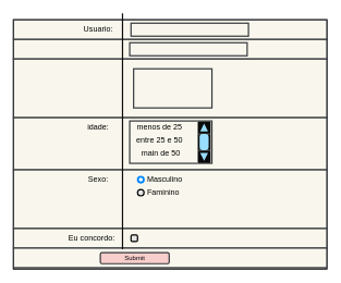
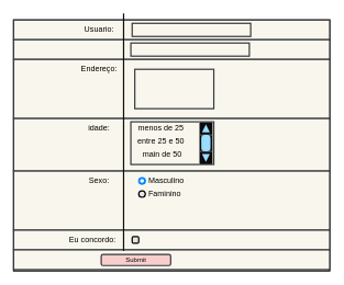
  <mxCell id="0" />
  <mxCell id="1" parent="0" />
  <mxCell id="2" value="" style="rounded=0;whiteSpace=wrap;html=1;fillColor=#f9f7ed;strokeColor=#000000;strokeWidth=2;" vertex="1" parent="1"><mxGeometry x="20" y="30" width="480" height="382" as="geometry" /></mxCell>
  <mxCell id="3" value="" style="rounded=0;whiteSpace=wrap;html=1;strokeColor=#36393d;strokeWidth=2;fillColor=#f9f7ed;" vertex="1" parent="1"><mxGeometry x="20" y="30" width="480" height="30" as="geometry" /></mxCell>
  <mxCell id="4" value="" style="rounded=0;whiteSpace=wrap;html=1;strokeColor=#36393d;strokeWidth=2;fillColor=#f9f7ed;" vertex="1" parent="1"><mxGeometry x="20" y="60" width="480" height="30" as="geometry" /></mxCell>
  <mxCell id="5" value="" style="rounded=0;whiteSpace=wrap;html=1;strokeColor=#36393d;strokeWidth=2;fillColor=#f9f7ed;" vertex="1" parent="1"><mxGeometry x="20" y="90" width="480" height="90" as="geometry" /></mxCell>
  <mxCell id="6" value="" style="rounded=0;whiteSpace=wrap;html=1;strokeColor=#36393d;strokeWidth=2;fillColor=#f9f7ed;" vertex="1" parent="1"><mxGeometry x="20" y="180" width="480" height="80" as="geometry" /></mxCell>
  <mxCell id="7" value="" style="rounded=0;whiteSpace=wrap;html=1;strokeColor=#36393d;strokeWidth=2;fillColor=#f9f7ed;" vertex="1" parent="1"><mxGeometry x="20" y="260" width="480" height="90" as="geometry" /></mxCell>
  <mxCell id="8" value="" style="rounded=0;whiteSpace=wrap;html=1;strokeColor=#36393d;strokeWidth=2;fillColor=#f9f7ed;" vertex="1" parent="1"><mxGeometry x="20" y="350" width="480" height="30" as="geometry" /></mxCell>
  <mxCell id="9" value="" style="rounded=0;whiteSpace=wrap;html=1;strokeColor=#36393d;strokeWidth=2;fillColor=#f9f7ed;" vertex="1" parent="1"><mxGeometry x="20" y="380" width="480" height="30" as="geometry" /></mxCell>
  <mxCell id="10" value="" style="endArrow=none;html=1;fontColor=#000000;strokeWidth=2;strokeColor=#0d0c0c;exitX=0.348;exitY=0.054;exitDx=0;exitDy=0;exitPerimeter=0;" edge="1" parent="1" source="9"><mxGeometry width="50" height="50" relative="1" as="geometry"><mxPoint x="187" y="450" as="sourcePoint" /><mxPoint x="187" y="20" as="targetPoint" /></mxGeometry></mxCell>
  <mxCell id="11" value="Usuario:" style="text;html=1;strokeColor=none;fillColor=none;align=center;verticalAlign=middle;whiteSpace=wrap;rounded=0;strokeWidth=2;fontColor=#000000;" vertex="1" parent="1"><mxGeometry x="120" y="30" width="60" height="30" as="geometry" /></mxCell>
+ <mxCell id="12" value="Endereço:" style="text;html=1;strokeColor=none;fillColor=none;align=center;verticalAlign=middle;whiteSpace=wrap;rounded=0;strokeWidth=2;fontColor=#000000;" vertex="1" parent="1"><mxGeometry x="120" y="90" width="60" height="30" as="geometry" /></mxCell>
  <mxCell id="13" value="idade:" style="text;html=1;strokeColor=none;fillColor=none;align=center;verticalAlign=middle;whiteSpace=wrap;rounded=0;strokeWidth=2;fontColor=#000000;" vertex="1" parent="1"><mxGeometry x="120" y="180" width="60" height="30" as="geometry" /></mxCell>
  <mxCell id="14" value="Sexo:" style="text;html=1;strokeColor=none;fillColor=none;align=center;verticalAlign=middle;whiteSpace=wrap;rounded=0;strokeWidth=2;fontColor=#000000;" vertex="1" parent="1"><mxGeometry x="120" y="260" width="60" height="30" as="geometry" /></mxCell>
  <mxCell id="15" value="Eu concordo:" style="text;html=1;strokeColor=none;fillColor=none;align=center;verticalAlign=middle;whiteSpace=wrap;rounded=0;strokeWidth=2;fontColor=#000000;" vertex="1" parent="1"><mxGeometry x="100" y="350" width="80" height="30" as="geometry" /></mxCell>
  <mxCell id="16" value="" style="html=1;shadow=0;dashed=0;shape=mxgraph.bootstrap.checkbox2;labelPosition=right;verticalLabelPosition=middle;align=left;verticalAlign=middle;gradientColor=#DEDEDE;fillColor=#EDEDED;checked=0;spacing=5;checkedFill=#0085FC;checkedStroke=#ffffff;sketch=0;strokeColor=#000000;strokeWidth=2;fontColor=#000000;" vertex="1" parent="1"><mxGeometry x="200" y="360" width="10" height="10" as="geometry" /></mxCell>
  <mxCell id="17" value="Masculino" style="html=1;shadow=0;dashed=0;shape=mxgraph.bootstrap.radioButton2;labelPosition=right;verticalLabelPosition=middle;align=left;verticalAlign=middle;gradientColor=#DEDEDE;fillColor=#EDEDED;checked=1;spacing=5;checkedFill=#0085FC;checkedStroke=#ffffff;sketch=0;strokeColor=#000000;strokeWidth=2;fontColor=#000000;" vertex="1" parent="1"><mxGeometry x="210" y="270" width="10" height="10" as="geometry" /></mxCell>
  <mxCell id="18" value="Faminino" style="html=1;shadow=0;dashed=0;shape=mxgraph.bootstrap.radioButton2;labelPosition=right;verticalLabelPosition=middle;align=left;verticalAlign=middle;gradientColor=#DEDEDE;fillColor=#EDEDED;checked=0;spacing=5;checkedFill=#0085FC;checkedStroke=#ffffff;sketch=0;strokeColor=#000000;strokeWidth=2;fontColor=#000000;" vertex="1" parent="1"><mxGeometry x="210" y="290" width="10" height="10" as="geometry" /></mxCell>
  <mxCell id="19" value="" style="rounded=0;whiteSpace=wrap;html=1;strokeColor=#36393d;strokeWidth=2;fillColor=#f9f7ed;" vertex="1" parent="1"><mxGeometry x="198" y="185" width="126" height="65" as="geometry" /></mxCell>
  <mxCell id="20" value="" style="verticalLabelPosition=bottom;shadow=0;dashed=0;align=center;html=1;verticalAlign=top;strokeWidth=1;shape=mxgraph.mockup.navigation.scrollBar;strokeColor=#999999;barPos=20;fillColor2=#99ddff;strokeColor2=none;direction=north;fontColor=#000000;fillColor=#0a0a0a;" vertex="1" parent="1"><mxGeometry x="302" y="185" width="28" height="65" as="geometry" /></mxCell>
  <mxCell id="21" value="menos de 25" style="text;html=1;strokeColor=none;fillColor=none;align=center;verticalAlign=middle;whiteSpace=wrap;rounded=0;strokeWidth=2;fontColor=#000000;" vertex="1" parent="1"><mxGeometry x="198" y="180" width="92" height="30" as="geometry" /></mxCell>
  <mxCell id="22" value="entre 25 e 50" style="text;html=1;strokeColor=none;fillColor=none;align=center;verticalAlign=middle;whiteSpace=wrap;rounded=0;strokeWidth=2;fontColor=#000000;" vertex="1" parent="1"><mxGeometry x="198" y="200" width="92" height="30" as="geometry" /></mxCell>
  <mxCell id="23" value="main de 50" style="text;html=1;strokeColor=none;fillColor=none;align=center;verticalAlign=middle;whiteSpace=wrap;rounded=0;strokeWidth=2;fontColor=#000000;" vertex="1" parent="1"><mxGeometry x="200" y="220" width="92" height="30" as="geometry" /></mxCell>
  <mxCell id="24" value="" style="rounded=0;whiteSpace=wrap;html=1;strokeColor=#36393d;strokeWidth=2;fillColor=#f9f7ed;" vertex="1" parent="1"><mxGeometry x="204" y="105" width="120" height="60" as="geometry" /></mxCell>
  <mxCell id="25" value="" style="rounded=0;whiteSpace=wrap;html=1;strokeColor=#36393d;strokeWidth=2;fillColor=#f9f7ed;" vertex="1" parent="1"><mxGeometry x="198" y="65" width="180" height="20" as="geometry" /></mxCell>
  <mxCell id="26" value="" style="rounded=0;whiteSpace=wrap;html=1;strokeColor=#36393d;strokeWidth=2;fillColor=#f9f7ed;" vertex="1" parent="1"><mxGeometry x="200" y="35" width="180" height="20" as="geometry" /></mxCell>
  <mxCell id="27" value="Submit" style="rounded=1;html=1;shadow=0;dashed=0;whiteSpace=wrap;fontSize=10;fillColor=#f8cecc;align=center;strokeColor=#36393d;strokeWidth=2;fontColor=#080808;" vertex="1" parent="1"><mxGeometry x="153" y="387" width="105.5" height="16.88" as="geometry" /></mxCell>
